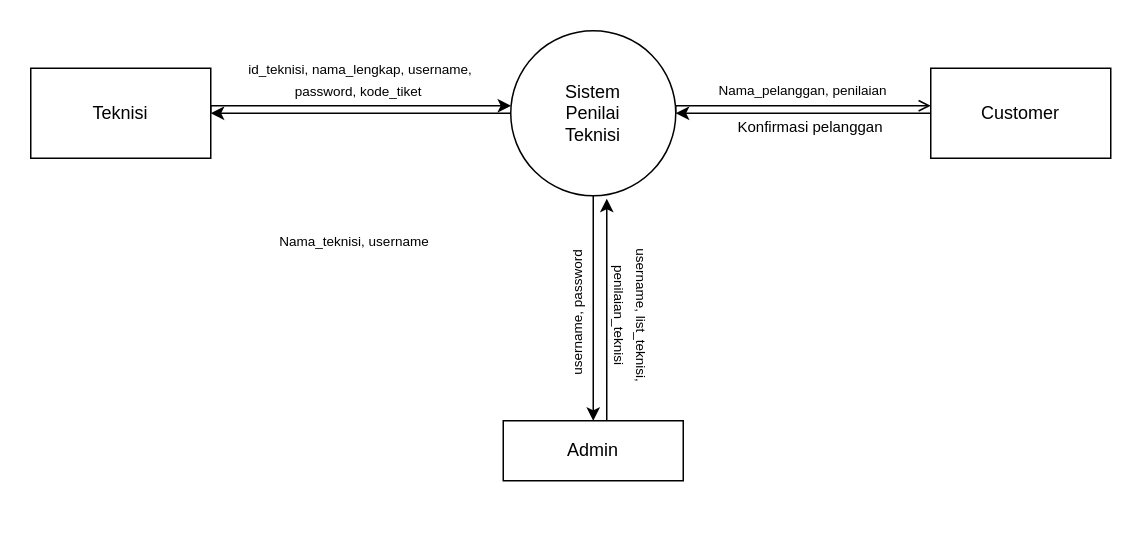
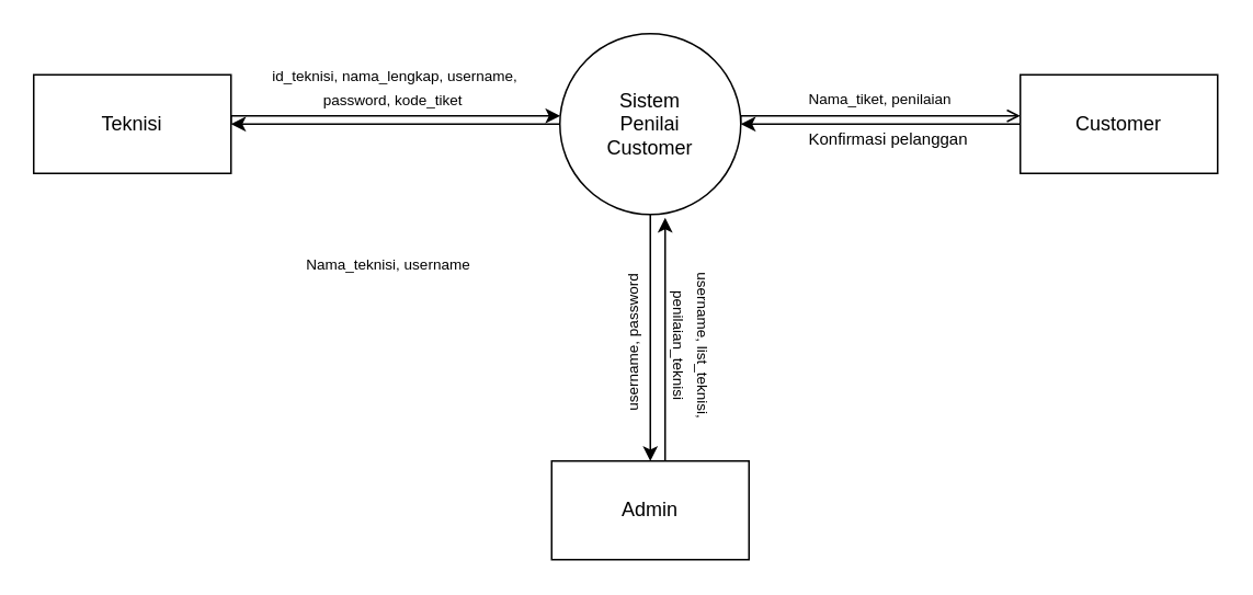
  <mxCell id="0" />
  <mxCell id="1" parent="0" />
  <mxCell id="2" style="edgeStyle=orthogonalEdgeStyle;rounded=0;orthogonalLoop=1;jettySize=auto;html=1;exitX=0;exitY=0.5;exitDx=0;exitDy=0;entryX=1;entryY=0.5;entryDx=0;entryDy=0;" edge="1" parent="1" source="5" target="7"><mxGeometry relative="1" as="geometry"><mxPoint x="200" y="75" as="targetPoint" /></mxGeometry></mxCell>
  <mxCell id="3" style="edgeStyle=orthogonalEdgeStyle;rounded=0;orthogonalLoop=1;jettySize=auto;html=1;exitX=1;exitY=0.5;exitDx=0;exitDy=0;endArrow=open;" edge="1" parent="1" source="5" target="9"><mxGeometry relative="1" as="geometry"><Array as="points"><mxPoint x="450" y="70" /></Array></mxGeometry></mxCell>
  <mxCell id="4" style="edgeStyle=orthogonalEdgeStyle;rounded=0;orthogonalLoop=1;jettySize=auto;html=1;exitX=0.5;exitY=1;exitDx=0;exitDy=0;entryX=0.5;entryY=0;entryDx=0;entryDy=0;" edge="1" parent="1" source="5" target="11"><mxGeometry relative="1" as="geometry"><Array as="points"><mxPoint x="395" y="220" /><mxPoint x="395" y="220" /></Array></mxGeometry></mxCell>
- <mxCell id="5" value="Sistem&lt;br&gt;Penilai&lt;br&gt;Teknisi&lt;br&gt;" style="ellipse;whiteSpace=wrap;html=1;aspect=fixed;" vertex="1" parent="1"><mxGeometry x="340" y="20" width="110" height="110" as="geometry" /></mxCell>
+ <mxCell id="5" value="Sistem&lt;br&gt;Penilai&lt;br&gt;Customer&lt;br&gt;" style="ellipse;whiteSpace=wrap;html=1;aspect=fixed;" vertex="1" parent="1"><mxGeometry x="340" y="20" width="110" height="110" as="geometry" /></mxCell>
  <mxCell id="6" style="edgeStyle=orthogonalEdgeStyle;rounded=0;orthogonalLoop=1;jettySize=auto;html=1;exitX=1;exitY=0.5;exitDx=0;exitDy=0;" edge="1" parent="1" source="7" target="5"><mxGeometry relative="1" as="geometry"><Array as="points"><mxPoint x="140" y="70" /></Array></mxGeometry></mxCell>
  <mxCell id="7" value="Teknisi" style="rounded=0;whiteSpace=wrap;html=1;" vertex="1" parent="1"><mxGeometry x="20" y="45" width="120" height="60" as="geometry" /></mxCell>
  <mxCell id="8" style="edgeStyle=orthogonalEdgeStyle;rounded=0;orthogonalLoop=1;jettySize=auto;html=1;exitX=0;exitY=0.5;exitDx=0;exitDy=0;" edge="1" parent="1" source="9"><mxGeometry relative="1" as="geometry"><mxPoint x="450" y="75" as="targetPoint" /></mxGeometry></mxCell>
  <mxCell id="9" value="Customer" style="rounded=0;whiteSpace=wrap;html=1;" vertex="1" parent="1"><mxGeometry x="620" y="45" width="120" height="60" as="geometry" /></mxCell>
  <mxCell id="10" style="edgeStyle=orthogonalEdgeStyle;rounded=0;orthogonalLoop=1;jettySize=auto;html=1;exitX=0.75;exitY=0;exitDx=0;exitDy=0;entryX=0.582;entryY=1.018;entryDx=0;entryDy=0;entryPerimeter=0;" edge="1" parent="1" source="11" target="5"><mxGeometry relative="1" as="geometry"><Array as="points"><mxPoint x="404" y="280" /></Array></mxGeometry></mxCell>
- <mxCell id="11" value="Admin" style="rounded=0;whiteSpace=wrap;html=1;" vertex="1" parent="1"><mxGeometry x="335" y="280" width="120" height="40" as="geometry" /></mxCell>
+ <mxCell id="11" value="Admin" style="rounded=0;whiteSpace=wrap;html=1;" vertex="1" parent="1"><mxGeometry x="335" y="280" width="120" height="60" as="geometry" /></mxCell>
  <mxCell id="12" value="&lt;font style=&quot;font-size: 9px&quot;&gt;id_teknisi, nama_lengkap, username, password, kode_tiket&amp;nbsp;&lt;/font&gt;" style="text;html=1;strokeColor=none;fillColor=none;align=center;verticalAlign=middle;whiteSpace=wrap;rounded=0;" vertex="1" parent="1"><mxGeometry x="153" y="42" width="174" height="20" as="geometry" /></mxCell>
  <mxCell id="13" value="&lt;font style=&quot;font-size: 9px&quot;&gt;Nama_teknisi, username&lt;/font&gt;" style="text;html=1;strokeColor=none;fillColor=none;align=center;verticalAlign=middle;whiteSpace=wrap;rounded=0;" vertex="1" parent="1"><mxGeometry x="149" y="150" width="174" height="20" as="geometry" /></mxCell>
- <mxCell id="14" value="&lt;font style=&quot;font-size: 9px&quot;&gt;Nama_pelanggan, penilaian&lt;/font&gt;" style="text;html=1;strokeColor=none;fillColor=none;align=center;verticalAlign=middle;whiteSpace=wrap;rounded=0;" vertex="1" parent="1"><mxGeometry x="448" y="49" width="174" height="20" as="geometry" /></mxCell>
+ <mxCell id="14" value="&lt;font style=&quot;font-size: 9px&quot;&gt;Nama_tiket, penilaian&lt;/font&gt;" style="text;html=1;strokeColor=none;fillColor=none;align=center;verticalAlign=middle;whiteSpace=wrap;rounded=0;" vertex="1" parent="1"><mxGeometry x="448" y="49" width="174" height="20" as="geometry" /></mxCell>
  <mxCell id="15" value="&lt;font size=&quot;1&quot;&gt;Konfirmasi pelanggan&lt;/font&gt;" style="text;html=1;strokeColor=none;fillColor=none;align=center;verticalAlign=middle;whiteSpace=wrap;rounded=0;" vertex="1" parent="1"><mxGeometry x="453" y="74" width="174" height="20" as="geometry" /></mxCell>
  <mxCell id="16" value="&lt;font style=&quot;font-size: 9px&quot;&gt;username, password&lt;/font&gt;" style="text;html=1;strokeColor=none;fillColor=none;align=center;verticalAlign=middle;whiteSpace=wrap;rounded=0;rotation=-90;" vertex="1" parent="1"><mxGeometry x="297" y="198" width="174" height="20" as="geometry" /></mxCell>
  <mxCell id="17" value="&lt;font style=&quot;font-size: 9px&quot;&gt;username, list_teknisi, penilaian_teknisi&lt;/font&gt;" style="text;html=1;strokeColor=none;fillColor=none;align=center;verticalAlign=middle;whiteSpace=wrap;rounded=0;rotation=90;" vertex="1" parent="1"><mxGeometry x="342" y="200" width="158" height="20" as="geometry" /></mxCell>
